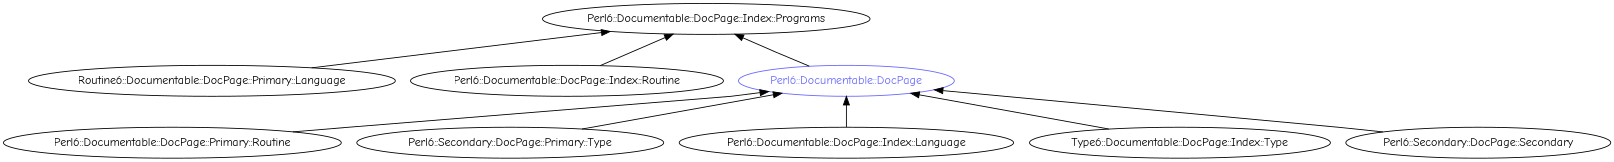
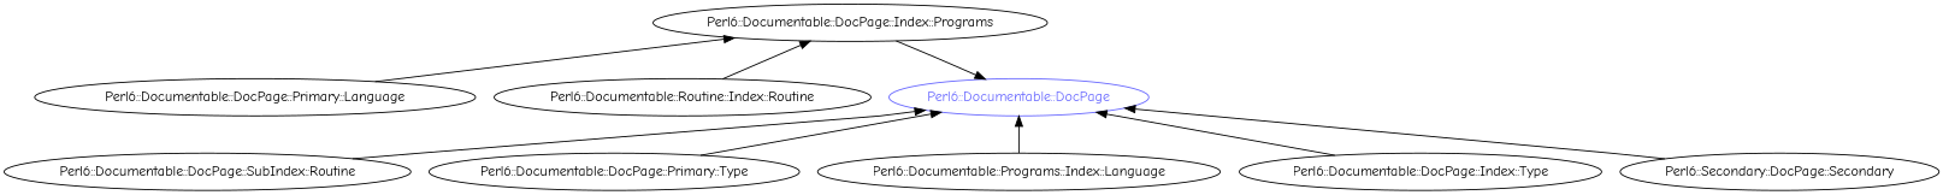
  digraph {
    fontname="Comic Neue"
    rankdir=BT
    splines=polyline
    node [color="#000000" fontcolor="#000000" fontname="Comic Neue"]
    edge [color="#000000" fontname="Comic Neue"]
    "Perl6::Documentable::DocPage" [color="#6666FF" fontcolor="#6666FF"]
-   "Perl6::Documentable::DocPage::Primary::Language" [label="Routine6::Documentable::DocPage::Primary::Language"]
+   "Perl6::Documentable::DocPage::Primary::Language"
    "Perl6::Documentable::DocPage::Index::Programs"
-   "Perl6::Documentable::DocPage::SubIndex::Routine" [label="Perl6::Documentable::DocPage::Primary::Routine"]
-   "Perl6::Documentable::DocPage::Primary::Type" [label="Perl6::Secondary::DocPage::Primary::Type"]
-   "Perl6::Documentable::DocPage::Index::Language"
-   "Perl6::Documentable::DocPage::Index::Type" [label="Type6::Documentable::DocPage::Index::Type"]
-   "Perl6::Documentable::DocPage::Index::Routine"
+   "Perl6::Documentable::DocPage::SubIndex::Routine"
+   "Perl6::Documentable::DocPage::Primary::Type"
+   "Perl6::Documentable::DocPage::Index::Language" [label="Perl6::Documentable::Programs::Index::Language"]
+   "Perl6::Documentable::DocPage::Index::Type"
+   "Perl6::Documentable::DocPage::Index::Routine" [label="Perl6::Documentable::Routine::Index::Routine"]
    n9 [label="Perl6::Secondary::DocPage::Secondary"]
    "Perl6::Documentable::DocPage::Primary::Language" -> "Perl6::Documentable::DocPage::Index::Programs"
-   "Perl6::Documentable::DocPage" -> "Perl6::Documentable::DocPage::Index::Programs"
+   "Perl6::Documentable::DocPage::Index::Programs" -> "Perl6::Documentable::DocPage"
    "Perl6::Documentable::DocPage::SubIndex::Routine" -> "Perl6::Documentable::DocPage"
    "Perl6::Documentable::DocPage::Primary::Type" -> "Perl6::Documentable::DocPage"
    "Perl6::Documentable::DocPage::Index::Language" -> "Perl6::Documentable::DocPage"
    "Perl6::Documentable::DocPage::Index::Type" -> "Perl6::Documentable::DocPage"
    "Perl6::Documentable::DocPage::Index::Routine" -> "Perl6::Documentable::DocPage::Index::Programs"
    n9 -> "Perl6::Documentable::DocPage"
  }
